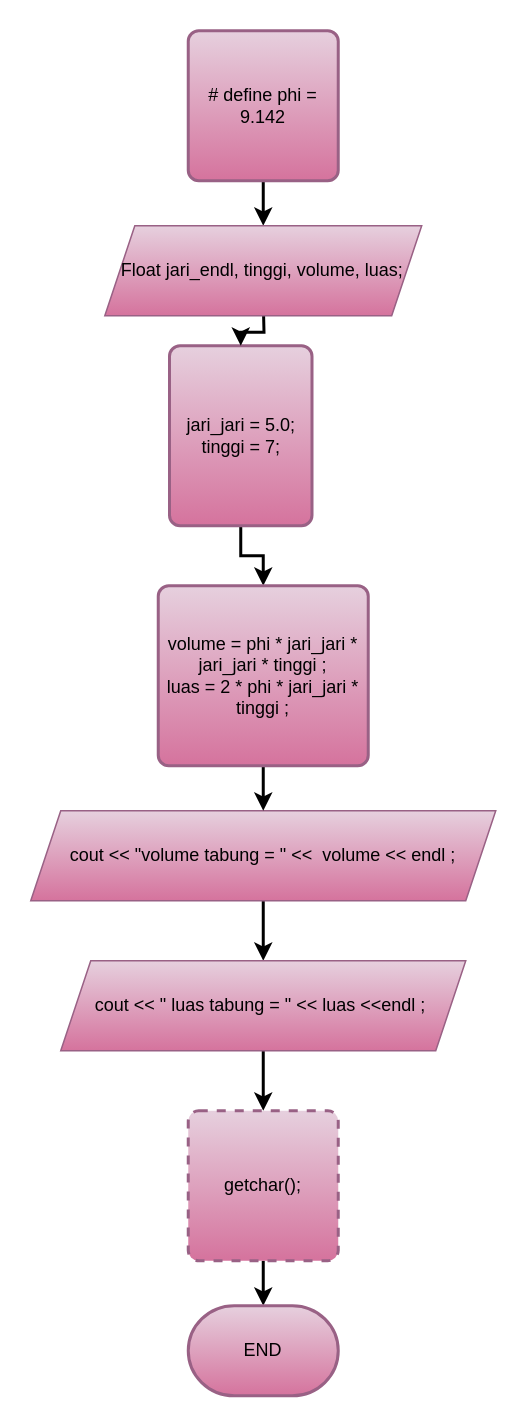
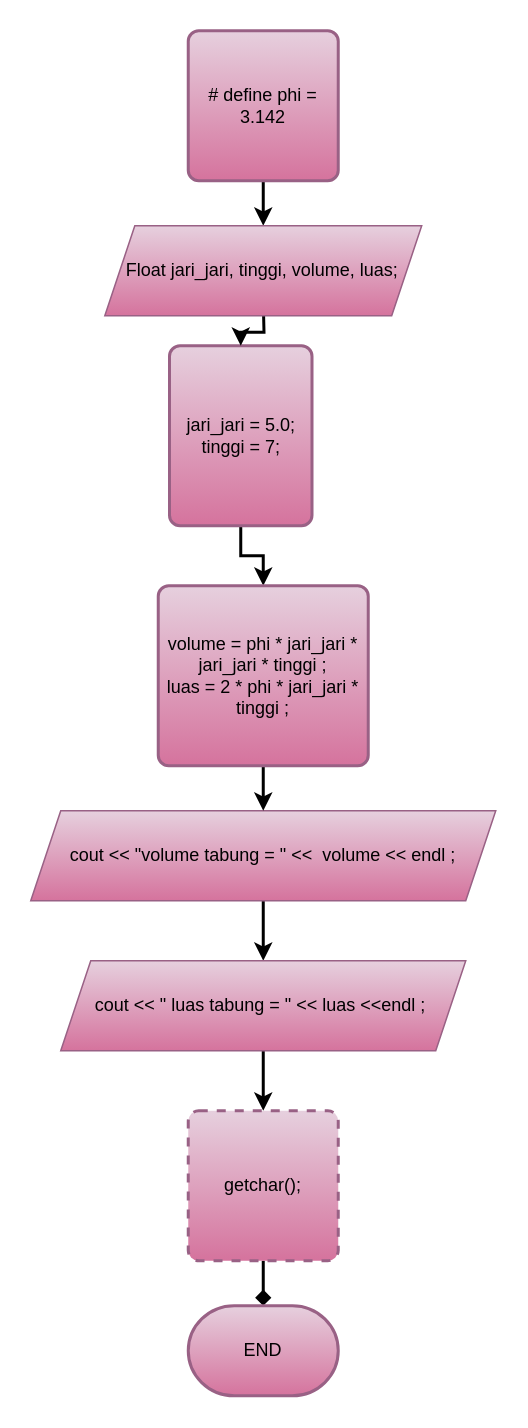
  <mxCell id="0" />
  <mxCell id="1" parent="0" />
  <mxCell id="2" value="" style="edgeStyle=orthogonalEdgeStyle;rounded=0;orthogonalLoop=1;jettySize=auto;html=1;strokeWidth=2;" edge="1" parent="1" source="3" target="5"><mxGeometry relative="1" as="geometry" /></mxCell>
  <mxCell id="3" value="cout &amp;lt;&amp;lt; &quot;volume tabung = &quot; &amp;lt;&amp;lt;&amp;nbsp; volume &amp;lt;&amp;lt; endl ;" style="shape=parallelogram;perimeter=parallelogramPerimeter;whiteSpace=wrap;html=1;fixedSize=1;fillColor=#e6d0de;gradientColor=#d5739d;strokeColor=#996185;" vertex="1" parent="1"><mxGeometry x="20" y="540" width="310" height="60" as="geometry" /></mxCell>
  <mxCell id="4" value="" style="edgeStyle=orthogonalEdgeStyle;rounded=0;orthogonalLoop=1;jettySize=auto;html=1;strokeWidth=2;" edge="1" parent="1" source="5" target="12"><mxGeometry relative="1" as="geometry" /></mxCell>
  <mxCell id="5" value="cout &amp;lt;&amp;lt; &quot; luas tabung = &quot; &amp;lt;&amp;lt; luas &amp;lt;&amp;lt;endl ;&amp;nbsp;" style="shape=parallelogram;perimeter=parallelogramPerimeter;whiteSpace=wrap;html=1;fixedSize=1;fillColor=#e6d0de;gradientColor=#d5739d;strokeColor=#996185;" vertex="1" parent="1"><mxGeometry x="40" y="640" width="270" height="60" as="geometry" /></mxCell>
  <mxCell id="6" value="" style="edgeStyle=orthogonalEdgeStyle;rounded=0;orthogonalLoop=1;jettySize=auto;html=1;strokeWidth=2;" edge="1" parent="1" source="7" target="9"><mxGeometry relative="1" as="geometry" /></mxCell>
  <mxCell id="7" value="jari_jari = 5.0;&lt;br&gt;tinggi = 7;" style="rounded=1;whiteSpace=wrap;html=1;absoluteArcSize=1;arcSize=14;strokeWidth=2;fillColor=#e6d0de;gradientColor=#d5739d;strokeColor=#996185;" vertex="1" parent="1"><mxGeometry x="112.5" y="230" width="95" height="120" as="geometry" /></mxCell>
  <mxCell id="8" value="" style="edgeStyle=orthogonalEdgeStyle;rounded=0;orthogonalLoop=1;jettySize=auto;html=1;strokeWidth=2;" edge="1" parent="1" source="9" target="3"><mxGeometry relative="1" as="geometry" /></mxCell>
  <mxCell id="9" value="volume = phi * jari_jari * jari_jari * tinggi ;&lt;br&gt;luas = 2 * phi * jari_jari * tinggi ;" style="rounded=1;whiteSpace=wrap;html=1;absoluteArcSize=1;arcSize=14;strokeWidth=2;fillColor=#e6d0de;gradientColor=#d5739d;strokeColor=#996185;" vertex="1" parent="1"><mxGeometry x="105" y="390" width="140" height="120" as="geometry" /></mxCell>
  <mxCell id="10" value="" style="edgeStyle=orthogonalEdgeStyle;rounded=0;orthogonalLoop=1;jettySize=auto;html=1;strokeWidth=2;" edge="1" parent="1" target="7"><mxGeometry relative="1" as="geometry"><mxPoint x="175" y="200" as="sourcePoint" /></mxGeometry></mxCell>
- <mxCell id="11" value="" style="edgeStyle=orthogonalEdgeStyle;rounded=0;orthogonalLoop=1;jettySize=auto;html=1;strokeWidth=2;" edge="1" parent="1" source="12" target="13"><mxGeometry relative="1" as="geometry" /></mxCell>
+ <mxCell id="11" value="" style="edgeStyle=orthogonalEdgeStyle;rounded=0;orthogonalLoop=1;jettySize=auto;html=1;strokeWidth=2;endArrow=diamond;" edge="1" parent="1" source="12" target="13"><mxGeometry relative="1" as="geometry" /></mxCell>
  <mxCell id="12" value="getchar();" style="rounded=1;whiteSpace=wrap;html=1;absoluteArcSize=1;arcSize=14;strokeWidth=2;fillColor=#e6d0de;gradientColor=#d5739d;strokeColor=#996185;dashed=1;" vertex="1" parent="1"><mxGeometry x="125" y="740" width="100" height="100" as="geometry" /></mxCell>
  <mxCell id="13" value="END" style="strokeWidth=2;html=1;shape=mxgraph.flowchart.terminator;whiteSpace=wrap;fillColor=#e6d0de;gradientColor=#d5739d;strokeColor=#996185;" vertex="1" parent="1"><mxGeometry x="125" y="870" width="100" height="60" as="geometry" /></mxCell>
  <mxCell id="14" value="" style="edgeStyle=orthogonalEdgeStyle;rounded=0;orthogonalLoop=1;jettySize=auto;html=1;strokeWidth=2;" edge="1" parent="1" source="15"><mxGeometry relative="1" as="geometry"><mxPoint x="175" y="150" as="targetPoint" /></mxGeometry></mxCell>
- <mxCell id="15" value="# define phi = 9.142" style="rounded=1;whiteSpace=wrap;html=1;absoluteArcSize=1;arcSize=14;strokeWidth=2;fillColor=#e6d0de;gradientColor=#d5739d;strokeColor=#996185;" vertex="1" parent="1"><mxGeometry x="125" y="20" width="100" height="100" as="geometry" /></mxCell>
- <mxCell id="16" value="Float jari_endl, tinggi, volume, luas;" style="shape=parallelogram;perimeter=parallelogramPerimeter;whiteSpace=wrap;html=1;fixedSize=1;fillColor=#e6d0de;gradientColor=#d5739d;strokeColor=#996185;" vertex="1" parent="1"><mxGeometry x="69.38" y="150" width="211.25" height="60" as="geometry" /></mxCell>
+ <mxCell id="15" value="# define phi = 3.142" style="rounded=1;whiteSpace=wrap;html=1;absoluteArcSize=1;arcSize=14;strokeWidth=2;fillColor=#e6d0de;gradientColor=#d5739d;strokeColor=#996185;" vertex="1" parent="1"><mxGeometry x="125" y="20" width="100" height="100" as="geometry" /></mxCell>
+ <mxCell id="16" value="Float jari_jari, tinggi, volume, luas;" style="shape=parallelogram;perimeter=parallelogramPerimeter;whiteSpace=wrap;html=1;fixedSize=1;fillColor=#e6d0de;gradientColor=#d5739d;strokeColor=#996185;" vertex="1" parent="1"><mxGeometry x="69.38" y="150" width="211.25" height="60" as="geometry" /></mxCell>
